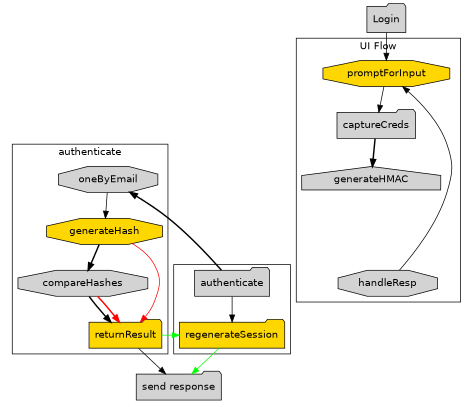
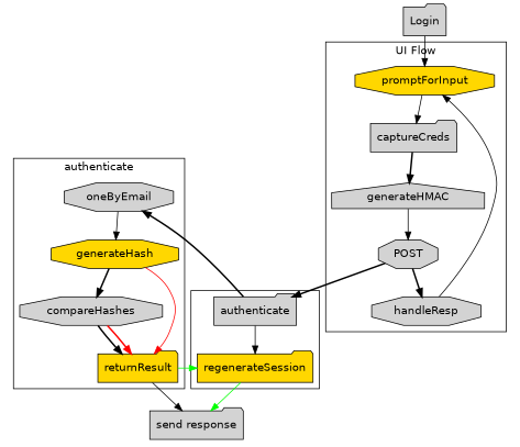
  digraph {
    fontname="DejaVu Sans"
    node [fillcolor=lightgrey fontname="DejaVu Sans" shape=octagon style=filled]
    edge [fontname="DejaVu Sans" style=solid]
    oneByEmail
    generateHash [fillcolor=gold]
    compareHashes
    returnResult [fillcolor=gold shape=folder]
    authenticate [shape=folder]
    regenerateSession [fillcolor=gold shape=folder]
    promptForInput [fillcolor=gold]
    captureCreds [shape=folder]
    generateHMAC [shape=house]
+   POST
    handleResp
    n12 [label="send response" shape=folder]
    n13 [label=Login shape=folder]
    subgraph cluster_1 {
      label=authenticate
      oneByEmail
      generateHash
      compareHashes
      returnResult
    }
    subgraph cluster_2 {
      authenticate
      regenerateSession
    }
    subgraph cluster_3 {
      label="UI Flow"
      promptForInput
      captureCreds
      generateHMAC
+     POST
      handleResp
    }
    oneByEmail -> generateHash
    generateHash -> compareHashes [style=bold]
    generateHash -> returnResult [color=red]
    compareHashes -> returnResult [style=bold]
    compareHashes -> returnResult [color=red style=bold]
    returnResult -> regenerateSession [color=green]
    returnResult -> n12 [color=black]
    authenticate -> oneByEmail [style=bold]
    authenticate -> regenerateSession
    regenerateSession -> n12 [color=green]
    promptForInput -> captureCreds
    captureCreds -> generateHMAC [style=bold]
+   generateHMAC -> POST
+   POST -> authenticate [style=bold]
+   POST -> handleResp [style=bold]
    handleResp -> promptForInput
    n13 -> promptForInput
  }
